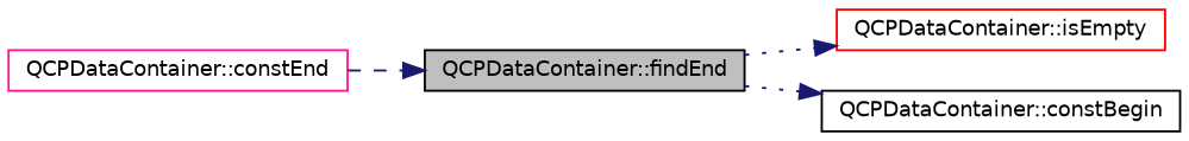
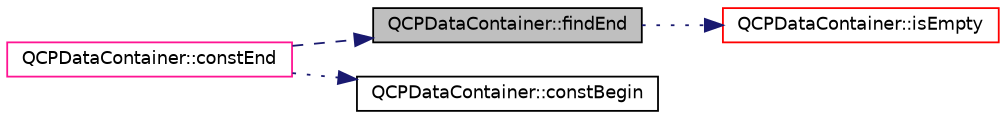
  digraph {
    rankdir=LR
    node [color=black fillcolor=white fontname=Helvetica fontsize=10 shape=record style=filled]
    edge [color=midnightblue fontname=Helvetica fontsize=10 labelfontname=Helvetica labelfontsize=10 style=dotted]
    n1 [fillcolor=grey75 fontcolor=black height=0.2 label="QCPDataContainer::findEnd" width=0.4]
    n2 [color=red height=0.2 label="QCPDataContainer::isEmpty" width=0.4]
    n3 [height=0.2 label="QCPDataContainer::constBegin" width=0.4]
    n4 [color=deeppink height=0.2 label="QCPDataContainer::constEnd" width=0.4]
    n1 -> n2
-   n1 -> n3
+   n4 -> n3
    n4 -> n1 [style=dashed]
  }
